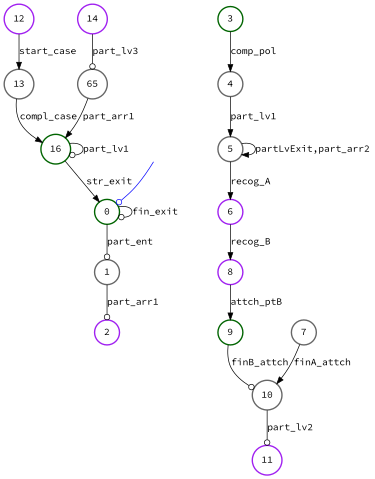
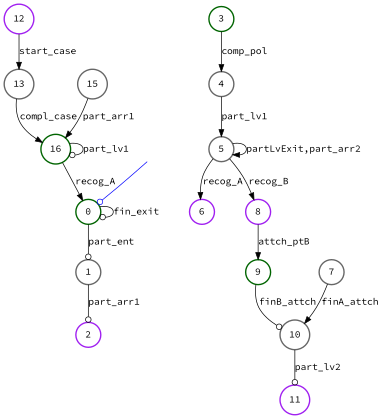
  digraph {
    fontname="Source Code Pro"
    node [color=gray40 constraint=false fontname="Source Code Pro" peripheries=1 shape=circle style=bold]
    edge [arrowhead=normal fontname="Source Code Pro"]
    n1 [color=darkgreen label=0]
    n2 [label=1]
    n3 [color=purple label=2]
    n4 [color=darkgreen label=3]
    n5 [label=4]
    n6 [label=5]
    n7 [color=purple label=6]
    n8 [color=purple label=8]
    n9 [color=darkgreen label=9]
    n10 [label=7]
    n11 [label=10]
    n12 [color=purple label=11]
    n13 [color=purple label=12]
    n14 [label=13]
    n15 [color=darkgreen label=16]
-   n16 [color=purple label=14]
-   n17 [label=65]
+   n17 [label=15]
    " " [color=darkgreen shape=plaintext peripheries=""]
    n1 -> n1 [arrowhead=odot label=fin_exit]
    n1 -> n2 [arrowhead=odot label=part_ent]
    n2 -> n3 [arrowhead=odot label=part_arr1]
    n4 -> n5 [label=comp_pol]
    n5 -> n6 [label=part_lv1]
    n6 -> n6 [label="partLvExit,part_arr2"]
    n6 -> n7 [label=recog_A]
-   n7 -> n8 [label=recog_B]
+   n6 -> n8 [label=recog_B]
    n8 -> n9 [label=attch_ptB]
    n9 -> n11 [arrowhead=odot label=finB_attch]
    n10 -> n11 [label=finA_attch]
    n11 -> n12 [arrowhead=odot label=part_lv2]
    n13 -> n14 [label=start_case]
    n14 -> n15 [label=compl_case]
-   n15 -> n1 [label=str_exit]
+   n15 -> n1 [label=recog_A]
    n15 -> n15 [arrowhead=odot label=part_lv1]
-   n16 -> n17 [arrowhead=odot label=part_lv3]
    n17 -> n15 [label=part_arr1]
    " " -> n1 [arrowhead=odot color=blue]
  }
